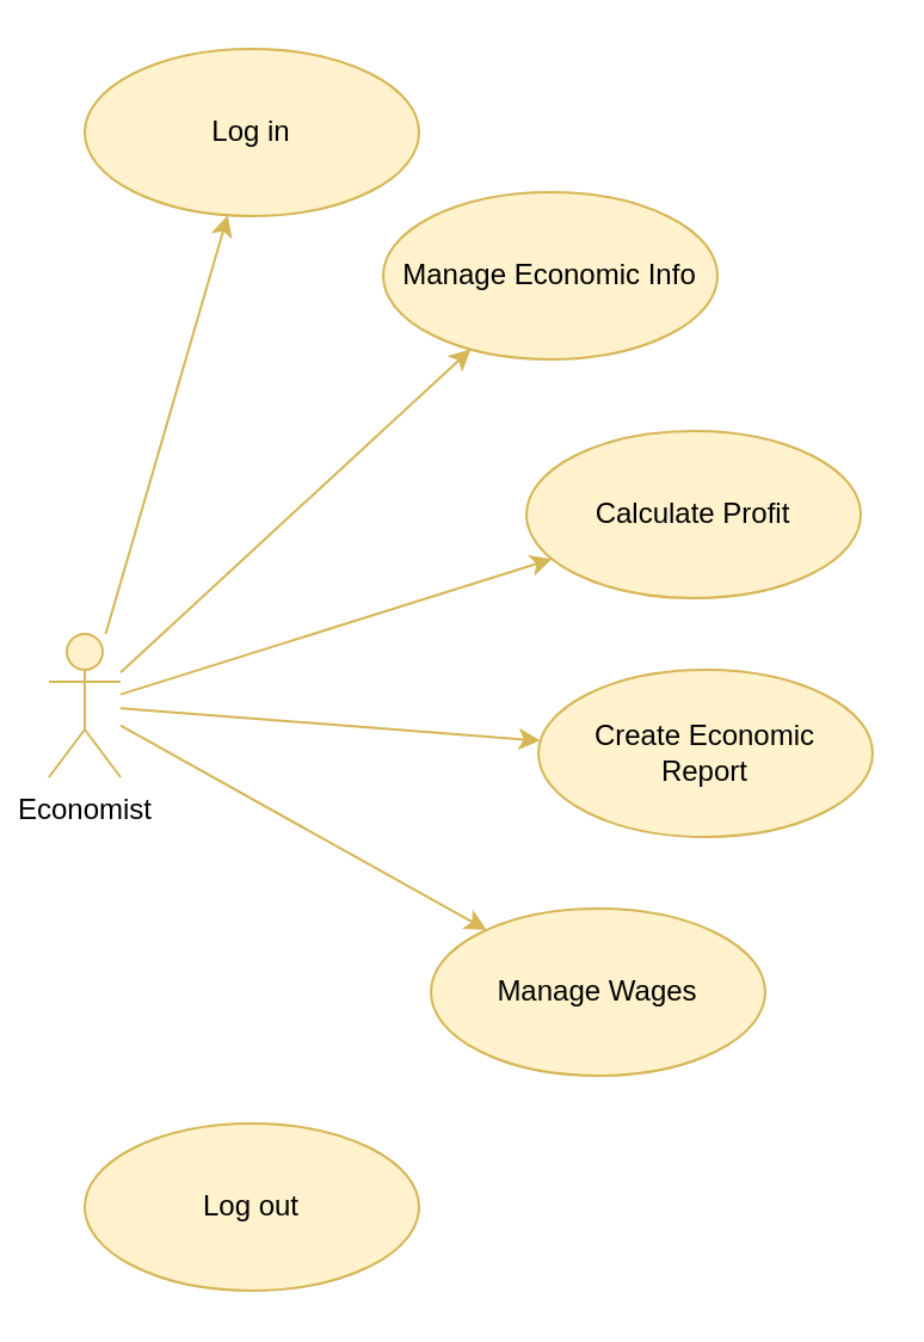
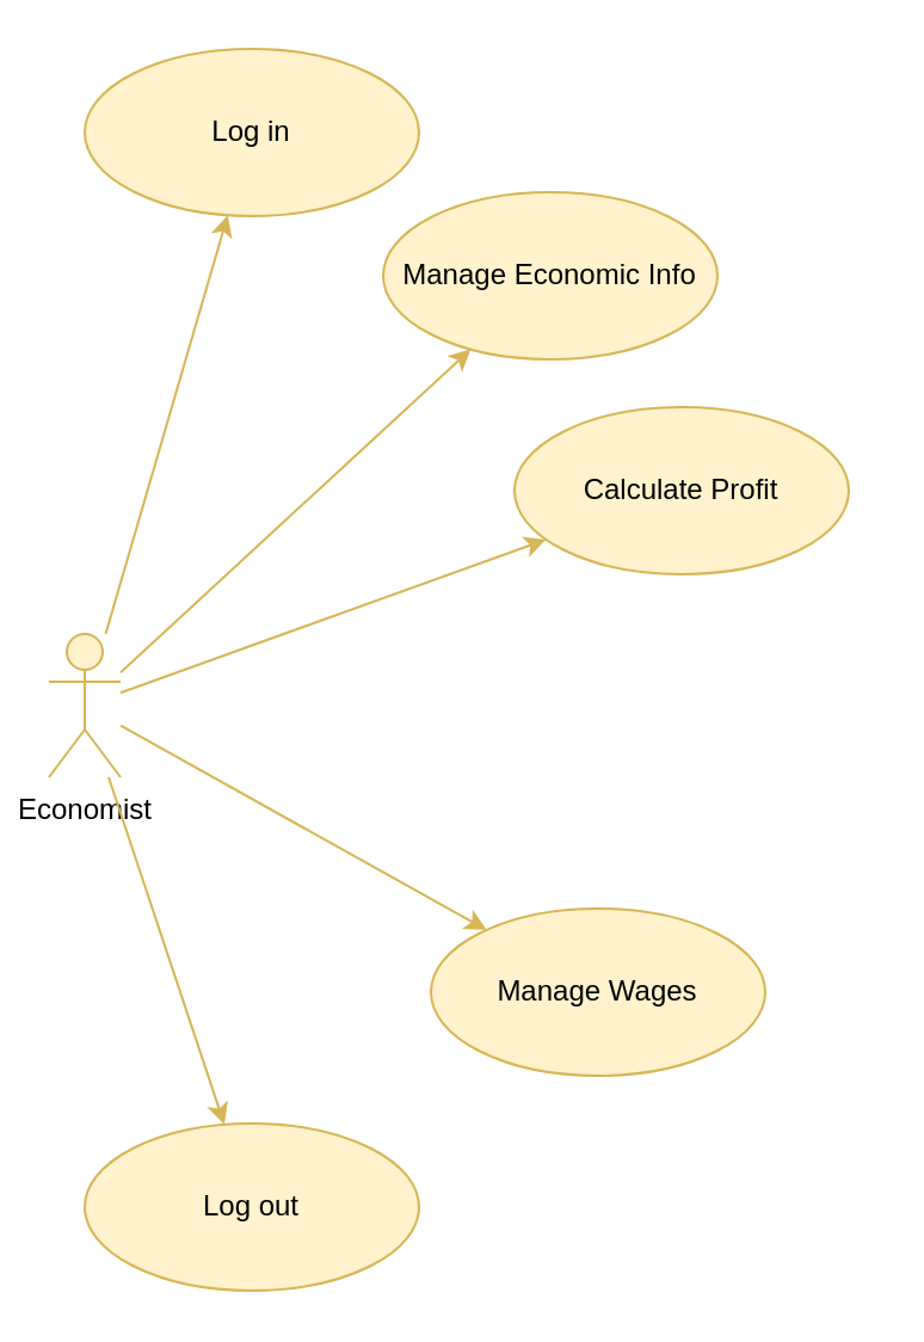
  <mxCell id="0" />
  <mxCell id="1" parent="0" />
  <mxCell id="2" value="Economist" style="shape=umlActor;verticalLabelPosition=bottom;verticalAlign=top;html=1;fillColor=#fff2cc;strokeColor=#d6b656;" parent="1" vertex="1"><mxGeometry x="20" y="265" width="30" height="60" as="geometry" /></mxCell>
  <mxCell id="3" value="Log in" style="ellipse;whiteSpace=wrap;html=1;fillColor=#fff2cc;strokeColor=#d6b656;" parent="1" vertex="1"><mxGeometry x="35" y="20" width="140" height="70" as="geometry" /></mxCell>
  <mxCell id="4" value="" style="endArrow=classic;html=1;fillColor=#fff2cc;strokeColor=#d6b656;" parent="1" source="2" target="3" edge="1"><mxGeometry width="50" height="50" relative="1" as="geometry"><mxPoint x="21" y="260" as="sourcePoint" /><mxPoint x="325" y="240" as="targetPoint" /></mxGeometry></mxCell>
  <mxCell id="5" value="Log out" style="ellipse;whiteSpace=wrap;html=1;fillColor=#fff2cc;strokeColor=#d6b656;" parent="1" vertex="1"><mxGeometry x="35" y="470" width="140" height="70" as="geometry" /></mxCell>
+ <mxCell id="6" value="" style="endArrow=classic;html=1;fillColor=#fff2cc;strokeColor=#d6b656;" parent="1" source="2" target="5" edge="1"><mxGeometry width="50" height="50" relative="1" as="geometry"><mxPoint x="135" y="393.894" as="sourcePoint" /><mxPoint x="258.866" y="239.999" as="targetPoint" /></mxGeometry></mxCell>
  <mxCell id="7" value="" style="endArrow=classic;html=1;fillColor=#fff2cc;strokeColor=#d6b656;" parent="1" source="2" target="8" edge="1"><mxGeometry width="50" height="50" relative="1" as="geometry"><mxPoint x="495" y="233.894" as="sourcePoint" /><mxPoint x="618.866" y="79.999" as="targetPoint" /></mxGeometry></mxCell>
  <mxCell id="8" value="Manage Economic Info" style="ellipse;whiteSpace=wrap;html=1;fillColor=#fff2cc;strokeColor=#d6b656;" parent="1" vertex="1"><mxGeometry x="160" y="80" width="140" height="70" as="geometry" /></mxCell>
- <mxCell id="9" value="" style="endArrow=classic;html=1;fillColor=#fff2cc;strokeColor=#d6b656;" parent="1" source="2" target="10" edge="1"><mxGeometry width="50" height="50" relative="1" as="geometry"><mxPoint x="505" y="243.894" as="sourcePoint" /><mxPoint x="345" y="230" as="targetPoint" /></mxGeometry></mxCell>
- <mxCell id="10" value="Create Economic &lt;br&gt;Report" style="ellipse;whiteSpace=wrap;html=1;fillColor=#fff2cc;strokeColor=#d6b656;" parent="1" vertex="1"><mxGeometry x="225" y="280" width="140" height="70" as="geometry" /></mxCell>
  <mxCell id="11" value="" style="endArrow=classic;html=1;fillColor=#fff2cc;strokeColor=#d6b656;" parent="1" source="2" target="14" edge="1"><mxGeometry width="50" height="50" relative="1" as="geometry"><mxPoint x="515" y="253.894" as="sourcePoint" /><mxPoint x="638.866" y="99.999" as="targetPoint" /></mxGeometry></mxCell>
  <mxCell id="12" value="Manage Wages" style="ellipse;whiteSpace=wrap;html=1;fillColor=#fff2cc;strokeColor=#d6b656;" parent="1" vertex="1"><mxGeometry x="180" y="380" width="140" height="70" as="geometry" /></mxCell>
  <mxCell id="13" value="" style="endArrow=classic;html=1;fillColor=#fff2cc;strokeColor=#d6b656;" parent="1" source="2" target="12" edge="1"><mxGeometry width="50" height="50" relative="1" as="geometry"><mxPoint x="525" y="263.894" as="sourcePoint" /><mxPoint x="648.866" y="109.999" as="targetPoint" /></mxGeometry></mxCell>
- <mxCell id="14" value="Calculate Profit" style="ellipse;whiteSpace=wrap;html=1;fillColor=#fff2cc;strokeColor=#d6b656;" parent="1" vertex="1"><mxGeometry x="220" y="180" width="140" height="70" as="geometry" /></mxCell>
+ <mxCell id="14" value="Calculate Profit" style="ellipse;whiteSpace=wrap;html=1;fillColor=#fff2cc;strokeColor=#d6b656;" parent="1" vertex="1"><mxGeometry x="215" y="170" width="140" height="70" as="geometry" /></mxCell>
